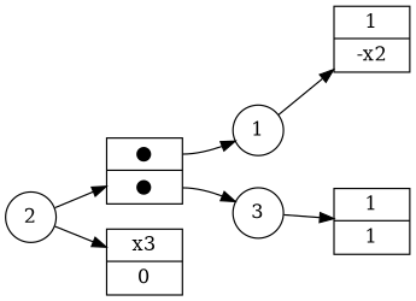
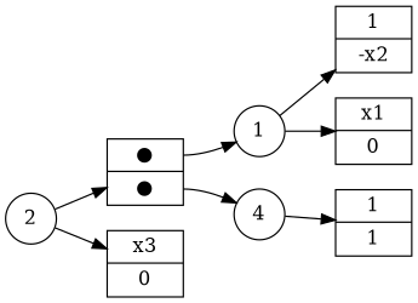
  digraph {
    fontname="DejaVu Serif"
    rankdir=LR
    node [fontname="DejaVu Serif" shape=record]
    edge [fontname="DejaVu Serif"]
    n1 [label=2 shape=circle]
    n2 [label="<f0> ●|<f1> ●"]
    n3 [label="<f0> x3|<f1> 0"]
    n4 [label=1 shape=circle]
-   n5 [label=3 shape=circle]
+   n5 [label=4 shape=circle]
    n6 [label="<f0> 1|<f1> -x2"]
+   n7 [label="<f0> x1|<f1> 0"]
    n8 [label="<f0> 1|<f1> 1"]
    n1 -> n2
    n1 -> n3
    n2 -> n4 [tailport=f0]
    n2 -> n5 [tailport=f1]
    n4 -> n6
+   n4 -> n7
    n5 -> n8
  }
